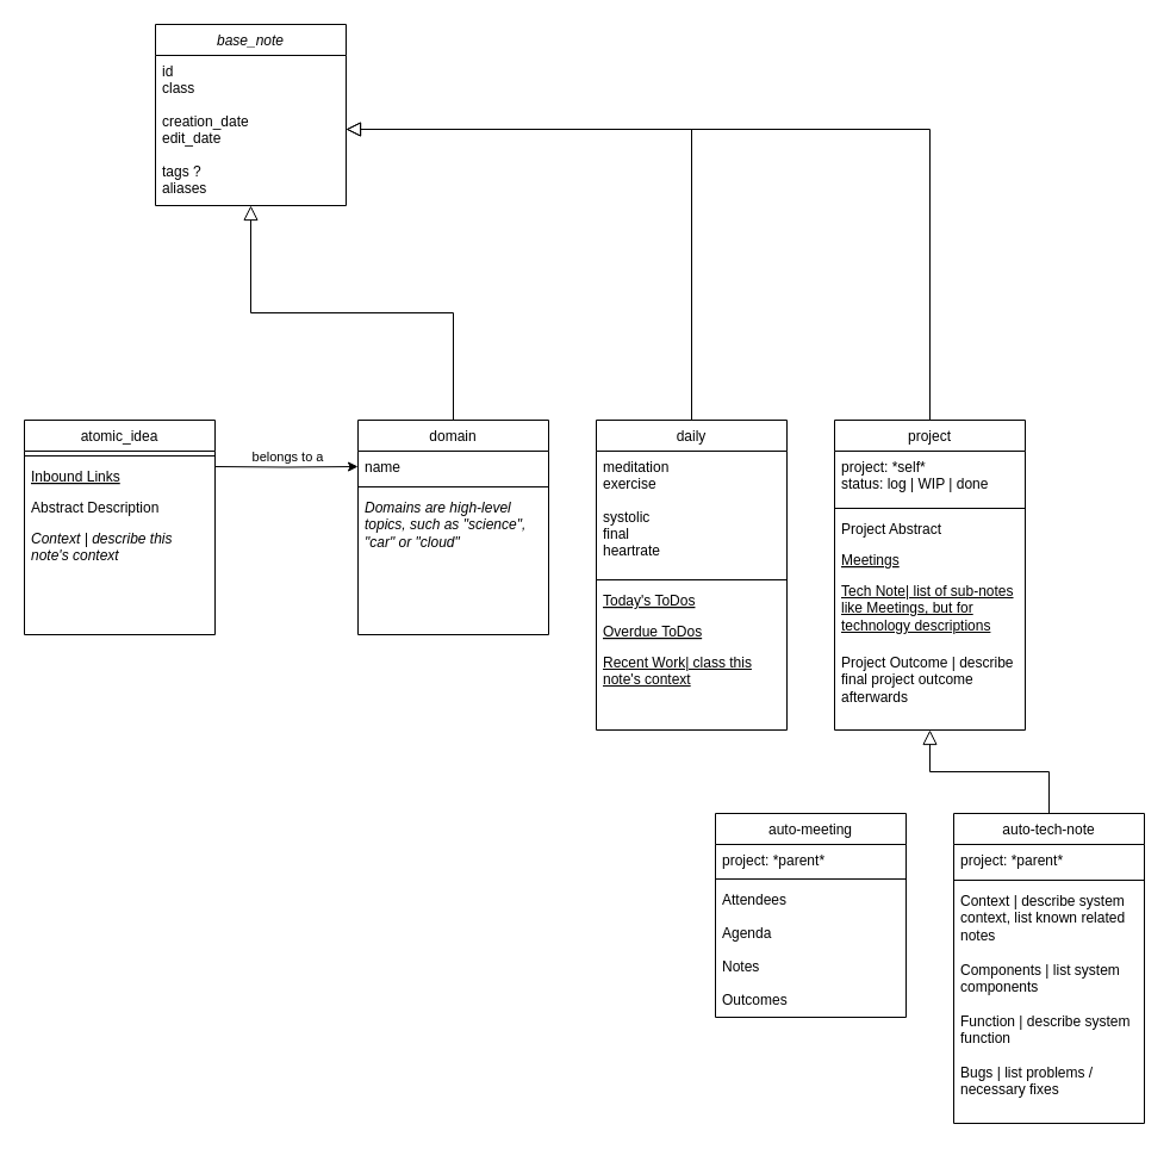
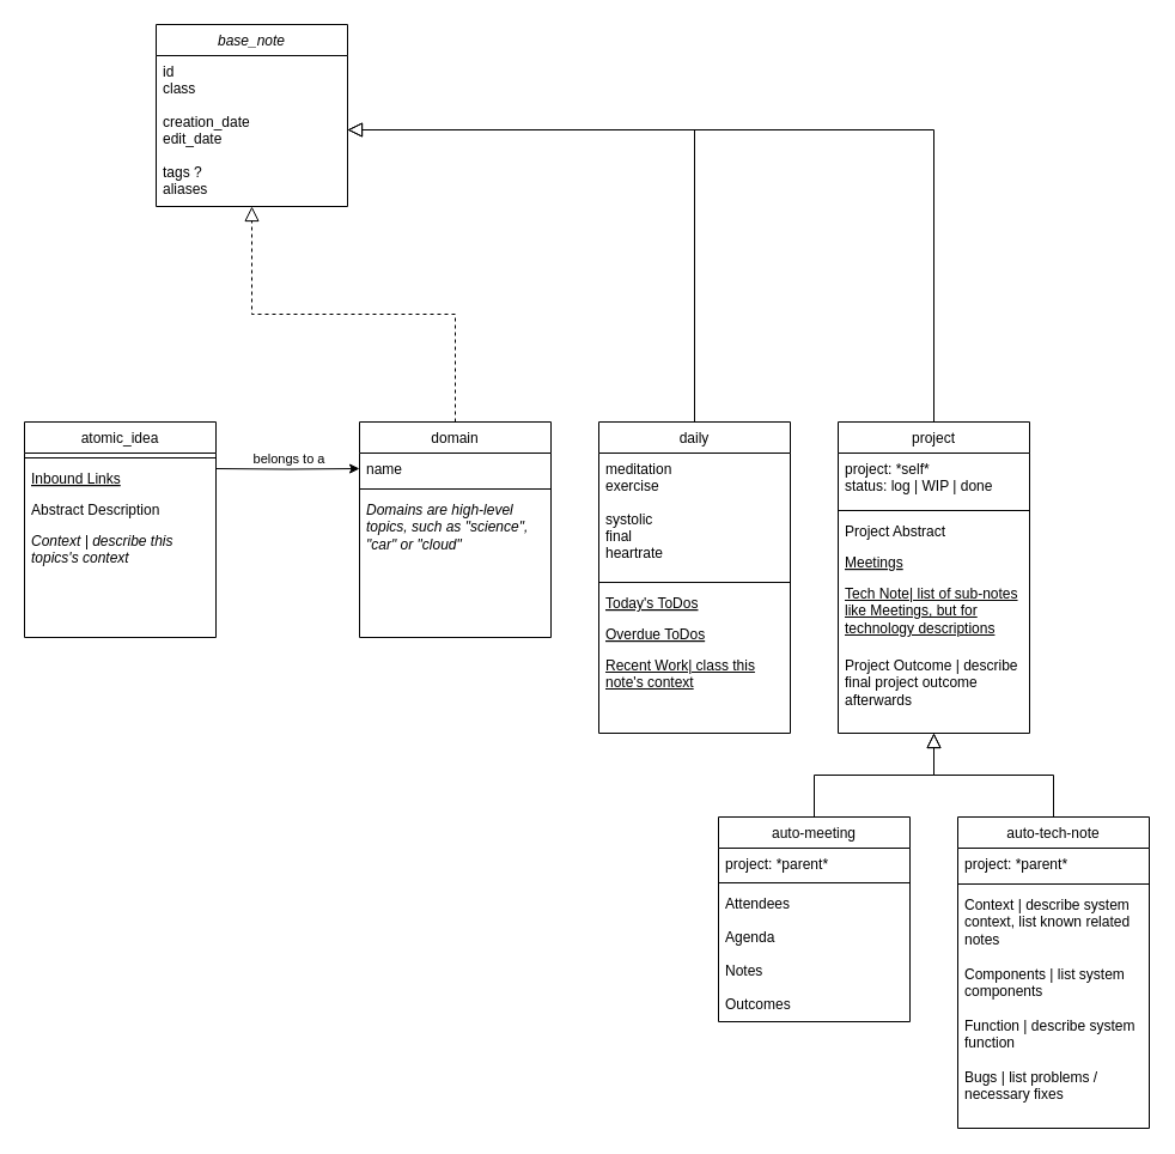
  <mxCell id="0" />
  <mxCell id="1" parent="0" />
  <mxCell id="2" value="base_note" style="swimlane;fontStyle=2;align=center;verticalAlign=top;childLayout=stackLayout;horizontal=1;startSize=26;horizontalStack=0;resizeParent=1;resizeLast=0;collapsible=1;marginBottom=0;rounded=0;shadow=0;strokeWidth=1;" parent="1" vertex="1"><mxGeometry x="130" y="20" width="160" height="152" as="geometry"><mxRectangle x="230" y="140" width="160" height="26" as="alternateBounds" /></mxGeometry></mxCell>
  <mxCell id="3" value="id&#10;class&#10;&#10;creation_date&#10;edit_date&#10;&#10;tags ?&#10;aliases&#10;" style="text;align=left;verticalAlign=top;spacingLeft=4;spacingRight=4;overflow=hidden;rotatable=0;points=[[0,0.5],[1,0.5]];portConstraint=eastwest;strokeColor=none;" parent="2" vertex="1"><mxGeometry y="26" width="160" height="124" as="geometry" /></mxCell>
  <mxCell id="4" value="atomic_idea" style="swimlane;fontStyle=0;align=center;verticalAlign=top;childLayout=stackLayout;horizontal=1;startSize=26;horizontalStack=0;resizeParent=1;resizeLast=0;collapsible=1;marginBottom=0;rounded=0;shadow=0;strokeWidth=1;" parent="1" vertex="1"><mxGeometry x="20" y="352" width="160" height="180" as="geometry"><mxRectangle x="130" y="380" width="160" height="26" as="alternateBounds" /></mxGeometry></mxCell>
  <mxCell id="5" value="" style="line;html=1;strokeWidth=1;align=left;verticalAlign=middle;spacingTop=-1;spacingLeft=3;spacingRight=3;rotatable=0;labelPosition=right;points=[];portConstraint=eastwest;" parent="4" vertex="1"><mxGeometry y="26" width="160" height="8" as="geometry" /></mxCell>
  <mxCell id="6" value="Inbound Links" style="text;align=left;verticalAlign=top;spacingLeft=4;spacingRight=4;overflow=hidden;rotatable=0;points=[[0,0.5],[1,0.5]];portConstraint=eastwest;fontStyle=4" parent="4" vertex="1"><mxGeometry y="34" width="160" height="26" as="geometry" /></mxCell>
  <mxCell id="7" value="Abstract Description" style="text;align=left;verticalAlign=top;spacingLeft=4;spacingRight=4;overflow=hidden;rotatable=0;points=[[0,0.5],[1,0.5]];portConstraint=eastwest;" parent="4" vertex="1"><mxGeometry y="60" width="160" height="26" as="geometry" /></mxCell>
- <mxCell id="8" value="Context | describe this note's context" style="text;align=left;verticalAlign=top;spacingLeft=4;spacingRight=4;overflow=hidden;rotatable=0;points=[[0,0.5],[1,0.5]];portConstraint=eastwest;fontStyle=2;whiteSpace=wrap;" parent="4" vertex="1"><mxGeometry y="86" width="160" height="42" as="geometry" /></mxCell>
+ <mxCell id="8" value="Context | describe this topics's context" style="text;align=left;verticalAlign=top;spacingLeft=4;spacingRight=4;overflow=hidden;rotatable=0;points=[[0,0.5],[1,0.5]];portConstraint=eastwest;fontStyle=2;whiteSpace=wrap;" parent="4" vertex="1"><mxGeometry y="86" width="160" height="42" as="geometry" /></mxCell>
  <mxCell id="9" value="domain" style="swimlane;fontStyle=0;align=center;verticalAlign=top;childLayout=stackLayout;horizontal=1;startSize=26;horizontalStack=0;resizeParent=1;resizeLast=0;collapsible=1;marginBottom=0;rounded=0;shadow=0;strokeWidth=1;" parent="1" vertex="1"><mxGeometry x="300" y="352" width="160" height="180" as="geometry"><mxRectangle x="340" y="380" width="170" height="26" as="alternateBounds" /></mxGeometry></mxCell>
  <mxCell id="10" value="name" style="text;align=left;verticalAlign=top;spacingLeft=4;spacingRight=4;overflow=hidden;rotatable=0;points=[[0,0.5],[1,0.5]];portConstraint=eastwest;" parent="9" vertex="1"><mxGeometry y="26" width="160" height="26" as="geometry" /></mxCell>
  <mxCell id="11" value="" style="line;html=1;strokeWidth=1;align=left;verticalAlign=middle;spacingTop=-1;spacingLeft=3;spacingRight=3;rotatable=0;labelPosition=right;points=[];portConstraint=eastwest;" parent="9" vertex="1"><mxGeometry y="52" width="160" height="8" as="geometry" /></mxCell>
  <mxCell id="12" value="Domains are high-level topics, such as &quot;science&quot;, &quot;car&quot; or &quot;cloud&quot;&#10;" style="text;align=left;verticalAlign=top;spacingLeft=4;spacingRight=4;overflow=hidden;rotatable=0;points=[[0,0.5],[1,0.5]];portConstraint=eastwest;fontStyle=2;whiteSpace=wrap;" parent="9" vertex="1"><mxGeometry y="60" width="160" height="60" as="geometry" /></mxCell>
- <mxCell id="13" value="" style="endArrow=block;endSize=10;endFill=0;shadow=0;strokeWidth=1;rounded=0;edgeStyle=elbowEdgeStyle;elbow=vertical;" parent="1" source="9" target="2" edge="1"><mxGeometry width="160" relative="1" as="geometry"><mxPoint x="110" y="185" as="sourcePoint" /><mxPoint x="210" y="83" as="targetPoint" /></mxGeometry></mxCell>
+ <mxCell id="13" value="" style="endArrow=block;endSize=10;endFill=0;shadow=0;strokeWidth=1;rounded=0;edgeStyle=elbowEdgeStyle;elbow=vertical;dashed=1;" parent="1" source="9" target="2" edge="1"><mxGeometry width="160" relative="1" as="geometry"><mxPoint x="110" y="185" as="sourcePoint" /><mxPoint x="210" y="83" as="targetPoint" /></mxGeometry></mxCell>
  <mxCell id="14" style="edgeStyle=orthogonalEdgeStyle;rounded=0;orthogonalLoop=1;jettySize=auto;html=1;exitX=1;exitY=0.5;exitDx=0;exitDy=0;entryX=0;entryY=0.5;entryDx=0;entryDy=0;" parent="1" target="10" edge="1"><mxGeometry relative="1" as="geometry"><mxPoint x="180" y="391" as="sourcePoint" /></mxGeometry></mxCell>
  <mxCell id="15" value="belongs to a" style="edgeLabel;html=1;align=center;verticalAlign=middle;resizable=0;points=[];" parent="14" vertex="1" connectable="0"><mxGeometry x="-0.226" relative="1" as="geometry"><mxPoint x="14" y="-9" as="offset" /></mxGeometry></mxCell>
  <mxCell id="16" style="edgeStyle=orthogonalEdgeStyle;rounded=0;orthogonalLoop=1;jettySize=auto;html=1;exitX=0.5;exitY=0;exitDx=0;exitDy=0;entryX=1;entryY=0.5;entryDx=0;entryDy=0;endArrow=block;endSize=10;endFill=0;shadow=0;strokeWidth=1;" edge="1" parent="1" source="17" target="3"><mxGeometry relative="1" as="geometry" /></mxCell>
  <mxCell id="17" value="daily" style="swimlane;fontStyle=0;align=center;verticalAlign=top;childLayout=stackLayout;horizontal=1;startSize=26;horizontalStack=0;resizeParent=1;resizeLast=0;collapsible=1;marginBottom=0;rounded=0;shadow=0;strokeWidth=1;" vertex="1" parent="1"><mxGeometry x="500" y="352" width="160" height="260" as="geometry"><mxRectangle x="130" y="380" width="160" height="26" as="alternateBounds" /></mxGeometry></mxCell>
  <mxCell id="18" value="meditation&#10;exercise&#10;&#10;systolic&#10;final&#10;heartrate" style="text;align=left;verticalAlign=top;spacingLeft=4;spacingRight=4;overflow=hidden;rotatable=0;points=[[0,0.5],[1,0.5]];portConstraint=eastwest;" vertex="1" parent="17"><mxGeometry y="26" width="160" height="104" as="geometry" /></mxCell>
  <mxCell id="19" value="" style="line;html=1;strokeWidth=1;align=left;verticalAlign=middle;spacingTop=-1;spacingLeft=3;spacingRight=3;rotatable=0;labelPosition=right;points=[];portConstraint=eastwest;" vertex="1" parent="17"><mxGeometry y="130" width="160" height="8" as="geometry" /></mxCell>
  <mxCell id="20" value="Today's ToDos" style="text;align=left;verticalAlign=top;spacingLeft=4;spacingRight=4;overflow=hidden;rotatable=0;points=[[0,0.5],[1,0.5]];portConstraint=eastwest;fontStyle=4" vertex="1" parent="17"><mxGeometry y="138" width="160" height="26" as="geometry" /></mxCell>
  <mxCell id="21" value="Overdue ToDos" style="text;align=left;verticalAlign=top;spacingLeft=4;spacingRight=4;overflow=hidden;rotatable=0;points=[[0,0.5],[1,0.5]];portConstraint=eastwest;fontStyle=4" vertex="1" parent="17"><mxGeometry y="164" width="160" height="26" as="geometry" /></mxCell>
  <mxCell id="22" value="Recent Work| class this note's context" style="text;align=left;verticalAlign=top;spacingLeft=4;spacingRight=4;overflow=hidden;rotatable=0;points=[[0,0.5],[1,0.5]];portConstraint=eastwest;fontStyle=4;whiteSpace=wrap;" vertex="1" parent="17"><mxGeometry y="190" width="160" height="42" as="geometry" /></mxCell>
  <mxCell id="23" style="edgeStyle=orthogonalEdgeStyle;rounded=0;orthogonalLoop=1;jettySize=auto;html=1;exitX=0.5;exitY=0;exitDx=0;exitDy=0;entryX=1;entryY=0.5;entryDx=0;entryDy=0;endArrow=block;endSize=10;endFill=0;shadow=0;strokeWidth=1;" edge="1" parent="1" source="24" target="3"><mxGeometry relative="1" as="geometry" /></mxCell>
  <mxCell id="24" value="project" style="swimlane;fontStyle=0;align=center;verticalAlign=top;childLayout=stackLayout;horizontal=1;startSize=26;horizontalStack=0;resizeParent=1;resizeLast=0;collapsible=1;marginBottom=0;rounded=0;shadow=0;strokeWidth=1;" vertex="1" parent="1"><mxGeometry x="700" y="352" width="160" height="260" as="geometry"><mxRectangle x="130" y="380" width="160" height="26" as="alternateBounds" /></mxGeometry></mxCell>
  <mxCell id="25" value="project: *self*&#10;status: log | WIP | done&#10;&#10;" style="text;align=left;verticalAlign=top;spacingLeft=4;spacingRight=4;overflow=hidden;rotatable=0;points=[[0,0.5],[1,0.5]];portConstraint=eastwest;" vertex="1" parent="24"><mxGeometry y="26" width="160" height="44" as="geometry" /></mxCell>
  <mxCell id="26" value="" style="line;html=1;strokeWidth=1;align=left;verticalAlign=middle;spacingTop=-1;spacingLeft=3;spacingRight=3;rotatable=0;labelPosition=right;points=[];portConstraint=eastwest;" vertex="1" parent="24"><mxGeometry y="70" width="160" height="8" as="geometry" /></mxCell>
  <mxCell id="27" value="Project Abstract" style="text;align=left;verticalAlign=top;spacingLeft=4;spacingRight=4;overflow=hidden;rotatable=0;points=[[0,0.5],[1,0.5]];portConstraint=eastwest;fontStyle=0" vertex="1" parent="24"><mxGeometry y="78" width="160" height="26" as="geometry" /></mxCell>
  <mxCell id="28" value="Meetings" style="text;align=left;verticalAlign=top;spacingLeft=4;spacingRight=4;overflow=hidden;rotatable=0;points=[[0,0.5],[1,0.5]];portConstraint=eastwest;fontStyle=4" vertex="1" parent="24"><mxGeometry y="104" width="160" height="26" as="geometry" /></mxCell>
  <mxCell id="29" value="Tech Note| list of sub-notes like Meetings, but for technology descriptions" style="text;align=left;verticalAlign=top;spacingLeft=4;spacingRight=4;overflow=hidden;rotatable=0;points=[[0,0.5],[1,0.5]];portConstraint=eastwest;fontStyle=4;whiteSpace=wrap;" vertex="1" parent="24"><mxGeometry y="130" width="160" height="60" as="geometry" /></mxCell>
  <mxCell id="30" value="Project Outcome | describe final project outcome afterwards" style="text;align=left;verticalAlign=top;spacingLeft=4;spacingRight=4;overflow=hidden;rotatable=0;points=[[0,0.5],[1,0.5]];portConstraint=eastwest;fontStyle=0;whiteSpace=wrap;" vertex="1" parent="24"><mxGeometry y="190" width="160" height="50" as="geometry" /></mxCell>
+ <mxCell id="31" style="edgeStyle=orthogonalEdgeStyle;rounded=0;orthogonalLoop=1;jettySize=auto;html=1;exitX=0.5;exitY=0;exitDx=0;exitDy=0;entryX=0.5;entryY=1;entryDx=0;entryDy=0;endArrow=block;endSize=10;endFill=0;shadow=0;strokeWidth=1;" edge="1" parent="1" source="32" target="24"><mxGeometry relative="1" as="geometry" /></mxCell>
  <mxCell id="32" value="auto-meeting" style="swimlane;fontStyle=0;align=center;verticalAlign=top;childLayout=stackLayout;horizontal=1;startSize=26;horizontalStack=0;resizeParent=1;resizeLast=0;collapsible=1;marginBottom=0;rounded=0;shadow=0;strokeWidth=1;" vertex="1" parent="1"><mxGeometry x="600" y="682" width="160" height="171" as="geometry"><mxRectangle x="130" y="380" width="160" height="26" as="alternateBounds" /></mxGeometry></mxCell>
  <mxCell id="33" value="project: *parent*" style="text;align=left;verticalAlign=top;spacingLeft=4;spacingRight=4;overflow=hidden;rotatable=0;points=[[0,0.5],[1,0.5]];portConstraint=eastwest;" vertex="1" parent="32"><mxGeometry y="26" width="160" height="25" as="geometry" /></mxCell>
  <mxCell id="34" value="" style="line;html=1;strokeWidth=1;align=left;verticalAlign=middle;spacingTop=-1;spacingLeft=3;spacingRight=3;rotatable=0;labelPosition=right;points=[];portConstraint=eastwest;" vertex="1" parent="32"><mxGeometry y="51" width="160" height="8" as="geometry" /></mxCell>
  <mxCell id="35" value="Attendees&#10;&#10;Agenda&#10;&#10;Notes&#10;&#10;Outcomes" style="text;align=left;verticalAlign=top;spacingLeft=4;spacingRight=4;overflow=hidden;rotatable=0;points=[[0,0.5],[1,0.5]];portConstraint=eastwest;fontStyle=0" vertex="1" parent="32"><mxGeometry y="59" width="160" height="112" as="geometry" /></mxCell>
  <mxCell id="36" style="edgeStyle=orthogonalEdgeStyle;rounded=0;orthogonalLoop=1;jettySize=auto;html=1;exitX=0.5;exitY=0;exitDx=0;exitDy=0;entryX=0.5;entryY=1;entryDx=0;entryDy=0;endArrow=block;endSize=10;endFill=0;shadow=0;strokeWidth=1;" edge="1" parent="1" source="37" target="24"><mxGeometry relative="1" as="geometry" /></mxCell>
  <mxCell id="37" value="auto-tech-note" style="swimlane;fontStyle=0;align=center;verticalAlign=top;childLayout=stackLayout;horizontal=1;startSize=26;horizontalStack=0;resizeParent=1;resizeLast=0;collapsible=1;marginBottom=0;rounded=0;shadow=0;strokeWidth=1;" vertex="1" parent="1"><mxGeometry x="800" y="682" width="160" height="260" as="geometry"><mxRectangle x="130" y="380" width="160" height="26" as="alternateBounds" /></mxGeometry></mxCell>
  <mxCell id="38" value="project: *parent*" style="text;align=left;verticalAlign=top;spacingLeft=4;spacingRight=4;overflow=hidden;rotatable=0;points=[[0,0.5],[1,0.5]];portConstraint=eastwest;" vertex="1" parent="37"><mxGeometry y="26" width="160" height="26" as="geometry" /></mxCell>
  <mxCell id="39" value="" style="line;html=1;strokeWidth=1;align=left;verticalAlign=middle;spacingTop=-1;spacingLeft=3;spacingRight=3;rotatable=0;labelPosition=right;points=[];portConstraint=eastwest;" vertex="1" parent="37"><mxGeometry y="52" width="160" height="8" as="geometry" /></mxCell>
  <mxCell id="40" value="Context | describe system context, list known related notes&#10;&#10;Components | list system components&#10;&#10;Function | describe system function&#10;&#10;Bugs | list problems / necessary fixes" style="text;align=left;verticalAlign=top;spacingLeft=4;spacingRight=4;overflow=hidden;rotatable=0;points=[[0,0.5],[1,0.5]];portConstraint=eastwest;fontStyle=0;whiteSpace=wrap;" vertex="1" parent="37"><mxGeometry y="60" width="160" height="191" as="geometry" /></mxCell>
